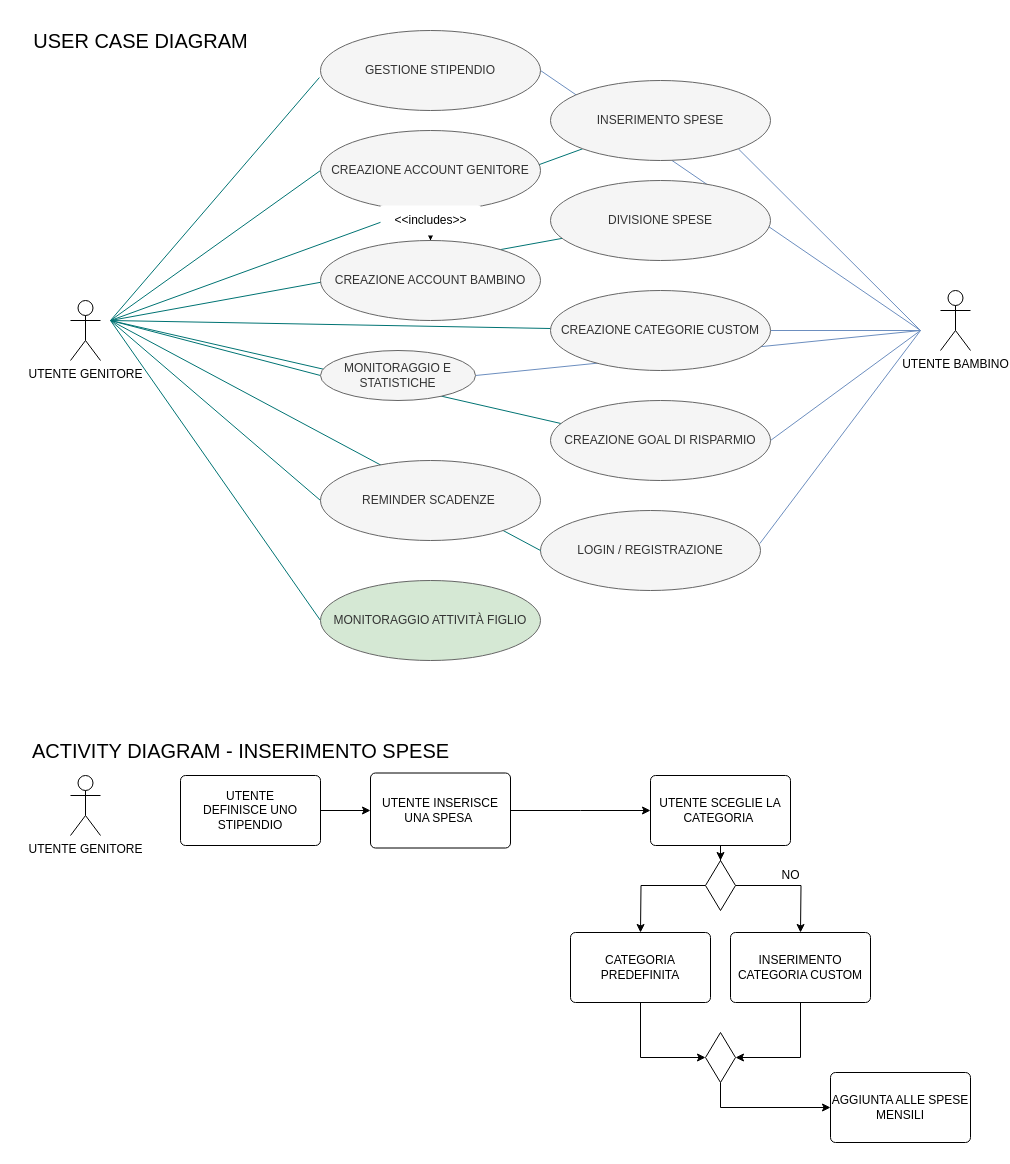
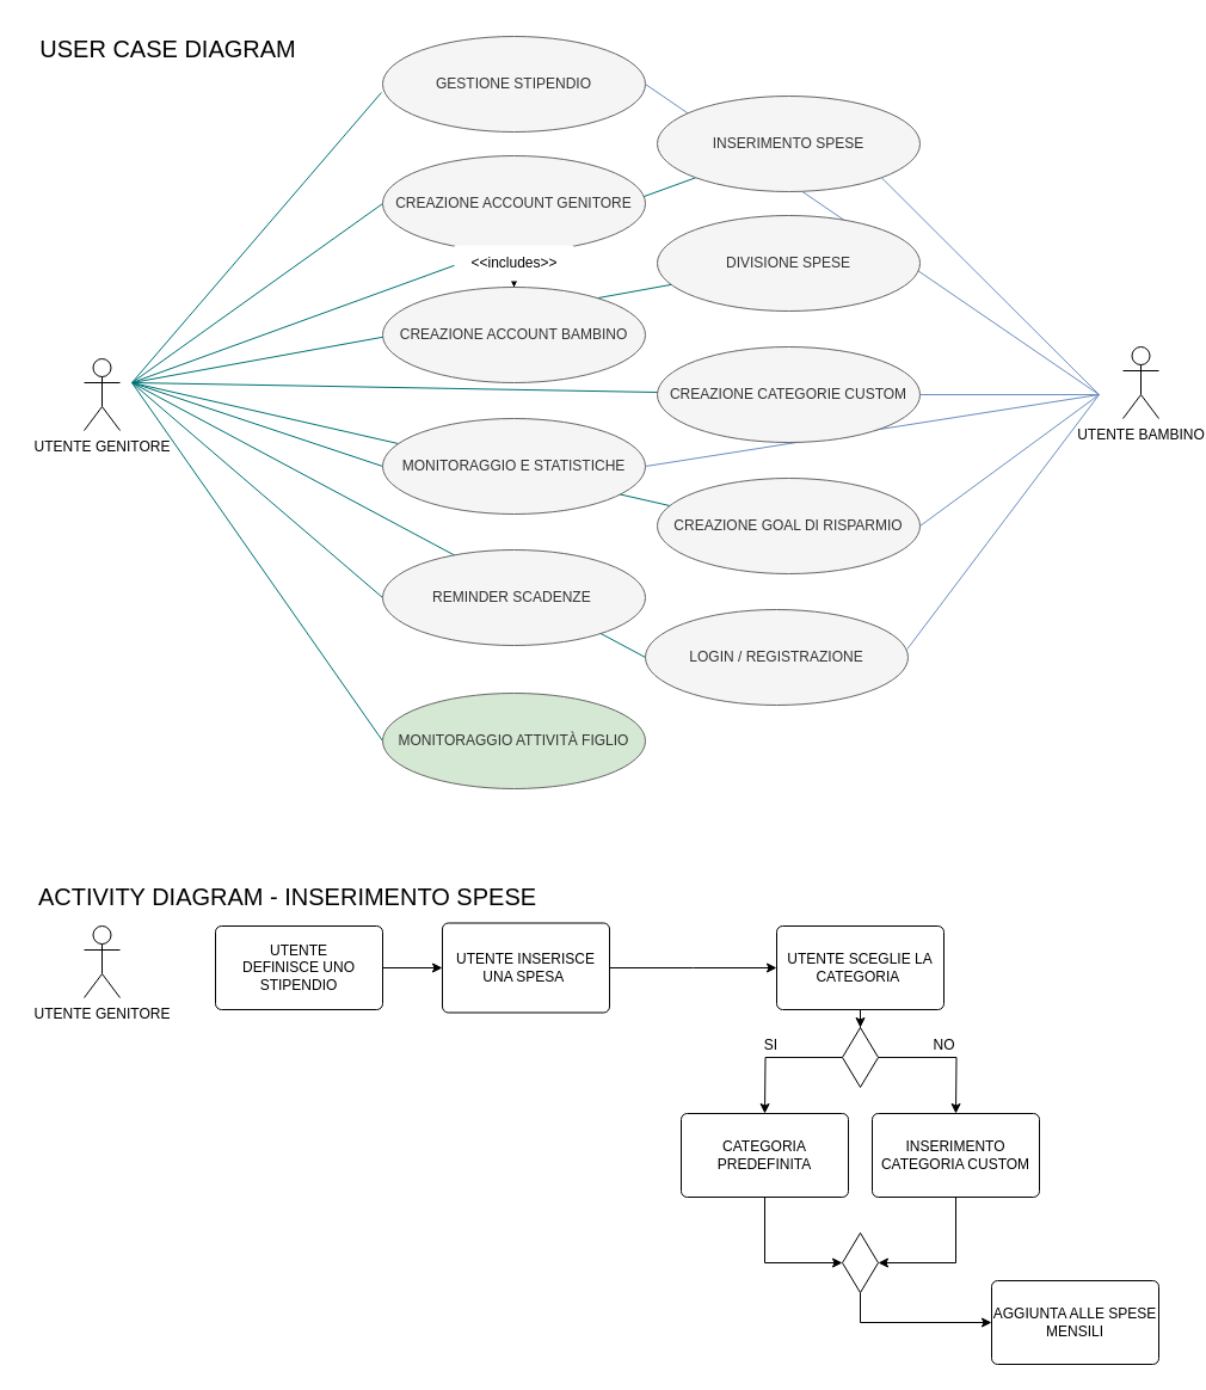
  <mxCell id="0" />
  <mxCell id="1" parent="0" />
  <mxCell id="2" value="UTENTE GENITORE" style="shape=umlActor;verticalLabelPosition=bottom;verticalAlign=top;html=1;outlineConnect=0;" parent="1" vertex="1"><mxGeometry x="70" y="300" width="30" height="60" as="geometry" /></mxCell>
  <mxCell id="3" value="UTENTE BAMBINO" style="shape=umlActor;verticalLabelPosition=bottom;verticalAlign=top;html=1;outlineConnect=0;" parent="1" vertex="1"><mxGeometry x="940" y="290" width="30" height="60" as="geometry" /></mxCell>
  <mxCell id="4" value="" style="endArrow=none;html=1;rounded=0;exitX=1;exitY=0.333;exitDx=0;exitDy=0;exitPerimeter=0;entryX=-0.005;entryY=0.588;entryDx=0;entryDy=0;entryPerimeter=0;fillColor=#d5e8d4;strokeColor=#007373;" parent="1" target="18" edge="1"><mxGeometry width="50" height="50" relative="1" as="geometry"><mxPoint x="110" y="320" as="sourcePoint" /><mxPoint x="550" y="240" as="targetPoint" /></mxGeometry></mxCell>
  <mxCell id="5" value="" style="endArrow=none;html=1;rounded=0;entryX=0;entryY=0.5;entryDx=0;entryDy=0;fillColor=#d5e8d4;strokeColor=#007373;" parent="1" target="21" edge="1"><mxGeometry width="50" height="50" relative="1" as="geometry"><mxPoint x="110" y="320" as="sourcePoint" /><mxPoint x="329" y="87" as="targetPoint" /></mxGeometry></mxCell>
  <mxCell id="6" value="" style="endArrow=none;html=1;rounded=0;entryX=0;entryY=0.5;entryDx=0;entryDy=0;fillColor=#d5e8d4;strokeColor=#007373;" parent="1" target="23" edge="1"><mxGeometry width="50" height="50" relative="1" as="geometry"><mxPoint x="110" y="320" as="sourcePoint" /><mxPoint x="310" y="390" as="targetPoint" /></mxGeometry></mxCell>
  <mxCell id="7" value="" style="endArrow=none;html=1;rounded=0;entryX=0;entryY=0.5;entryDx=0;entryDy=0;fillColor=#d5e8d4;strokeColor=#007373;" parent="1" target="36" edge="1"><mxGeometry width="50" height="50" relative="1" as="geometry"><mxPoint x="110" y="320" as="sourcePoint" /><mxPoint x="320" y="400" as="targetPoint" /></mxGeometry></mxCell>
  <mxCell id="8" value="" style="endArrow=none;html=1;rounded=0;entryX=0;entryY=0.5;entryDx=0;entryDy=0;fillColor=#d5e8d4;strokeColor=#007373;" parent="1" target="30" edge="1"><mxGeometry width="50" height="50" relative="1" as="geometry"><mxPoint x="110" y="320" as="sourcePoint" /><mxPoint x="330" y="510" as="targetPoint" /></mxGeometry></mxCell>
  <mxCell id="9" value="" style="endArrow=none;html=1;rounded=0;fillColor=#d5e8d4;strokeColor=#007373;" parent="1" target="19" edge="1"><mxGeometry width="50" height="50" relative="1" as="geometry"><mxPoint x="110" y="320" as="sourcePoint" /><mxPoint x="590" y="280" as="targetPoint" /></mxGeometry></mxCell>
  <mxCell id="10" value="" style="endArrow=none;html=1;rounded=0;exitX=1;exitY=0.333;exitDx=0;exitDy=0;exitPerimeter=0;fillColor=#d5e8d4;strokeColor=#007373;" parent="1" target="22" edge="1"><mxGeometry width="50" height="50" relative="1" as="geometry"><mxPoint x="110" y="320" as="sourcePoint" /><mxPoint x="592" y="158" as="targetPoint" /></mxGeometry></mxCell>
  <mxCell id="11" value="" style="endArrow=none;html=1;rounded=0;fillColor=#d5e8d4;strokeColor=#007373;" parent="1" target="24" edge="1"><mxGeometry width="50" height="50" relative="1" as="geometry"><mxPoint x="110" y="320" as="sourcePoint" /><mxPoint x="572" y="248" as="targetPoint" /></mxGeometry></mxCell>
  <mxCell id="12" value="" style="endArrow=none;html=1;rounded=0;entryX=0.048;entryY=0.288;entryDx=0;entryDy=0;fillColor=#d5e8d4;strokeColor=#007373;entryPerimeter=0;" parent="1" target="25" edge="1"><mxGeometry width="50" height="50" relative="1" as="geometry"><mxPoint x="110" y="320" as="sourcePoint" /><mxPoint x="560" y="338" as="targetPoint" /></mxGeometry></mxCell>
  <mxCell id="13" value="" style="endArrow=none;html=1;rounded=0;entryX=1;entryY=1;entryDx=0;entryDy=0;fillColor=#dae8fc;strokeColor=#6c8ebf;" parent="1" target="19" edge="1"><mxGeometry width="50" height="50" relative="1" as="geometry"><mxPoint x="920" y="330" as="sourcePoint" /><mxPoint x="580" y="270" as="targetPoint" /></mxGeometry></mxCell>
  <mxCell id="14" value="" style="endArrow=none;html=1;rounded=0;entryX=1;entryY=0.5;entryDx=0;entryDy=0;fillColor=#dae8fc;strokeColor=#6c8ebf;" parent="1" target="24" edge="1"><mxGeometry width="50" height="50" relative="1" as="geometry"><mxPoint x="920" y="330" as="sourcePoint" /><mxPoint x="748" y="158" as="targetPoint" /></mxGeometry></mxCell>
  <mxCell id="15" value="" style="endArrow=none;html=1;rounded=0;entryX=1;entryY=0.5;entryDx=0;entryDy=0;fillColor=#dae8fc;strokeColor=#6c8ebf;" parent="1" target="25" edge="1"><mxGeometry width="50" height="50" relative="1" as="geometry"><mxPoint x="920" y="330" as="sourcePoint" /><mxPoint x="780" y="340" as="targetPoint" /></mxGeometry></mxCell>
  <mxCell id="16" value="" style="endArrow=none;html=1;rounded=0;entryX=1;entryY=0.5;entryDx=0;entryDy=0;fillColor=#dae8fc;strokeColor=#6c8ebf;" parent="1" target="23" edge="1"><mxGeometry width="50" height="50" relative="1" as="geometry"><mxPoint x="920" y="330" as="sourcePoint" /><mxPoint x="550" y="270" as="targetPoint" /></mxGeometry></mxCell>
  <mxCell id="17" value="" style="endArrow=none;html=1;rounded=0;entryX=1;entryY=0.5;entryDx=0;entryDy=0;fillColor=#dae8fc;strokeColor=#6c8ebf;" parent="1" target="18" edge="1"><mxGeometry width="50" height="50" relative="1" as="geometry"><mxPoint x="920" y="330" as="sourcePoint" /><mxPoint x="550" y="280" as="targetPoint" /></mxGeometry></mxCell>
  <mxCell id="18" value="GESTIONE STIPENDIO" style="ellipse;whiteSpace=wrap;html=1;fillColor=#f5f5f5;fontColor=#333333;strokeColor=#666666;" parent="1" vertex="1"><mxGeometry x="320" y="30" width="220" height="80" as="geometry" /></mxCell>
  <mxCell id="19" value="INSERIMENTO SPESE&lt;span style=&quot;caret-color: rgba(0, 0, 0, 0); color: rgba(0, 0, 0, 0); font-family: monospace; font-size: 0px; text-align: start; white-space: nowrap;&quot;&gt;%3CmxGraphModel%3E%3Croot%3E%3CmxCell%20id%3D%220%22%2F%3E%3CmxCell%20id%3D%221%22%20parent%3D%220%22%2F%3E%3CmxCell%20id%3D%222%22%20value%3D%22GESTIONE%20STIPENDIO%22%20style%3D%22ellipse%3BwhiteSpace%3Dwrap%3Bhtml%3D1%3B%22%20vertex%3D%221%22%20parent%3D%221%22%3E%3CmxGeometry%20x%3D%22370%22%20y%3D%2220%22%20width%3D%22220%22%20height%3D%2280%22%20as%3D%22geometry%22%2F%3E%3C%2FmxCell%3E%3C%2Froot%3E%3C%2FmxGraphModel%3E&lt;/span&gt;" style="ellipse;whiteSpace=wrap;html=1;fillColor=#f5f5f5;fontColor=#333333;strokeColor=#666666;" parent="1" vertex="1"><mxGeometry x="550" y="80" width="220" height="80" as="geometry" /></mxCell>
  <mxCell id="20" style="edgeStyle=orthogonalEdgeStyle;rounded=0;orthogonalLoop=1;jettySize=auto;html=1;entryX=0.5;entryY=0;entryDx=0;entryDy=0;" parent="1" source="35" target="34" edge="1"><mxGeometry relative="1" as="geometry" /></mxCell>
  <mxCell id="21" value="CREAZIONE ACCOUNT GENITORE" style="ellipse;whiteSpace=wrap;html=1;fillColor=#f5f5f5;fontColor=#333333;strokeColor=#666666;" parent="1" vertex="1"><mxGeometry x="320" y="130" width="220" height="80" as="geometry" /></mxCell>
  <mxCell id="22" value="DIVISIONE SPESE" style="ellipse;whiteSpace=wrap;html=1;fillColor=#f5f5f5;fontColor=#333333;strokeColor=#666666;" parent="1" vertex="1"><mxGeometry x="550" y="180" width="220" height="80" as="geometry" /></mxCell>
- <mxCell id="23" value="MONITORAGGIO E STATISTICHE" style="ellipse;whiteSpace=wrap;html=1;fillColor=#f5f5f5;fontColor=#333333;strokeColor=#666666;" parent="1" vertex="1"><mxGeometry x="320" y="350" width="155" height="50" as="geometry" /></mxCell>
+ <mxCell id="23" value="MONITORAGGIO E STATISTICHE" style="ellipse;whiteSpace=wrap;html=1;fillColor=#f5f5f5;fontColor=#333333;strokeColor=#666666;" parent="1" vertex="1"><mxGeometry x="320" y="350" width="220" height="80" as="geometry" /></mxCell>
  <mxCell id="24" value="CREAZIONE CATEGORIE CUSTOM" style="ellipse;whiteSpace=wrap;html=1;fillColor=#f5f5f5;fontColor=#333333;strokeColor=#666666;" parent="1" vertex="1"><mxGeometry x="550" y="290" width="220" height="80" as="geometry" /></mxCell>
  <mxCell id="25" value="CREAZIONE GOAL DI RISPARMIO" style="ellipse;whiteSpace=wrap;html=1;fontStyle=0;fillColor=#f5f5f5;fontColor=#333333;strokeColor=#666666;" parent="1" vertex="1"><mxGeometry x="550" y="400" width="220" height="80" as="geometry" /></mxCell>
  <mxCell id="26" value="&lt;font style=&quot;font-size: 20px;&quot;&gt;USER CASE DIAGRAM&lt;/font&gt;" style="text;html=1;align=center;verticalAlign=middle;resizable=0;points=[];autosize=1;strokeColor=none;fillColor=none;" parent="1" vertex="1"><mxGeometry width="240" height="40" as="geometry" x="20" y="20" /></mxCell>
  <mxCell id="27" value="LOGIN / REGISTRAZIONE" style="ellipse;whiteSpace=wrap;html=1;fontStyle=0;fillColor=#f5f5f5;fontColor=#333333;strokeColor=#666666;" parent="1" vertex="1"><mxGeometry x="540" y="510" width="220" height="80" as="geometry" /></mxCell>
  <mxCell id="28" value="" style="endArrow=none;html=1;rounded=0;entryX=0.997;entryY=0.413;entryDx=0;entryDy=0;fillColor=#dae8fc;strokeColor=#6c8ebf;entryPerimeter=0;" parent="1" target="27" edge="1"><mxGeometry width="50" height="50" relative="1" as="geometry"><mxPoint x="920" y="330" as="sourcePoint" /><mxPoint x="780" y="450" as="targetPoint" /></mxGeometry></mxCell>
  <mxCell id="29" value="" style="endArrow=none;html=1;rounded=0;entryX=0;entryY=0.5;entryDx=0;entryDy=0;fillColor=#d5e8d4;strokeColor=#007373;" parent="1" target="27" edge="1"><mxGeometry width="50" height="50" relative="1" as="geometry"><mxPoint x="110" y="320" as="sourcePoint" /><mxPoint x="330" y="510" as="targetPoint" /></mxGeometry></mxCell>
  <mxCell id="30" value="MONITORAGGIO ATTIVITÀ FIGLIO" style="ellipse;whiteSpace=wrap;html=1;fontStyle=0;fillColor=#d5e8d4;fontColor=#333333;strokeColor=#666666;" parent="1" vertex="1"><mxGeometry x="320" y="580" width="220" height="80" as="geometry" /></mxCell>
  <mxCell id="31" value="&lt;font style=&quot;font-size: 20px;&quot;&gt;ACTIVITY DIAGRAM - INSERIMENTO SPESE&lt;/font&gt;" style="text;html=1;align=center;verticalAlign=middle;resizable=0;points=[];autosize=1;strokeColor=none;fillColor=none;" parent="1" vertex="1"><mxGeometry y="730" width="440" height="40" as="geometry" x="20" /></mxCell>
  <mxCell id="32" style="edgeStyle=orthogonalEdgeStyle;rounded=0;orthogonalLoop=1;jettySize=auto;html=1;" parent="1" source="33" target="39" edge="1"><mxGeometry relative="1" as="geometry" /></mxCell>
  <mxCell id="33" value="UTENTE&lt;div&gt;DEFINISCE UNO STIPENDIO&lt;/div&gt;" style="html=1;align=center;verticalAlign=middle;rounded=1;absoluteArcSize=1;arcSize=10;dashed=0;whiteSpace=wrap;" parent="1" vertex="1"><mxGeometry x="180" y="775" width="140" height="70" as="geometry" /></mxCell>
  <mxCell id="34" value="CREAZIONE ACCOUNT BAMBINO&lt;span style=&quot;caret-color: rgba(0, 0, 0, 0); color: rgba(0, 0, 0, 0); font-family: monospace; font-size: 0px; text-align: start; white-space: nowrap;&quot;&gt;%3CmxGraphModel%3E%3Croot%3E%3CmxCell%20id%3D%220%22%2F%3E%3CmxCell%20id%3D%221%22%20parent%3D%220%22%2F%3E%3CmxCell%20id%3D%222%22%20value%3D%22INSERIMENTO%20SPESE%26lt%3Bspan%20style%3D%26quot%3Bcaret-color%3A%20rgba(0%2C%200%2C%200%2C%200)%3B%20color%3A%20rgba(0%2C%200%2C%200%2C%200)%3B%20font-family%3A%20monospace%3B%20font-size%3A%200px%3B%20text-align%3A%20start%3B%20white-space%3A%20nowrap%3B%26quot%3B%26gt%3B%253CmxGraphModel%253E%253Croot%253E%253CmxCell%2520id%253D%25220%2522%252F%253E%253CmxCell%2520id%253D%25221%2522%2520parent%253D%25220%2522%252F%253E%253CmxCell%2520id%253D%25222%2522%2520value%253D%2522GESTIONE%2520STIPENDIO%2522%2520style%253D%2522ellipse%253BwhiteSpace%253Dwrap%253Bhtml%253D1%253B%2522%2520vertex%253D%25221%2522%2520parent%253D%25221%2522%253E%253CmxGeometry%2520x%253D%2522370%2522%2520y%253D%252220%2522%2520width%253D%2522220%2522%2520height%253D%252280%2522%2520as%253D%2522geometry%2522%252F%253E%253C%252FmxCell%253E%253C%252Froot%253E%253C%252FmxGraphModel%253E%26lt%3B%2Fspan%26gt%3B%22%20style%3D%22ellipse%3BwhiteSpace%3Dwrap%3Bhtml%3D1%3B%22%20vertex%3D%221%22%20parent%3D%221%22%3E%3CmxGeometry%20x%3D%22370%22%20y%3D%22130%22%20width%3D%22220%22%20height%3D%2280%22%20as%3D%22geometry%22%2F%3E%3C%2FmxCell%3E%3C%2Froot%3E%3C%2FmxGraphModel%3E&lt;/span&gt;" style="ellipse;whiteSpace=wrap;html=1;fillColor=#f5f5f5;fontColor=#333333;strokeColor=#666666;" parent="1" vertex="1"><mxGeometry x="320" y="240" width="220" height="80" as="geometry" /></mxCell>
  <mxCell id="35" value="&amp;lt;&amp;lt;includes&amp;gt;&amp;gt;" style="text;html=1;align=center;verticalAlign=middle;resizable=0;points=[];autosize=1;strokeColor=none;fillColor=default;" parent="1" vertex="1"><mxGeometry x="380" y="205" width="100" height="30" as="geometry" /></mxCell>
  <mxCell id="36" value="REMINDER SCADENZE&amp;nbsp;" style="ellipse;whiteSpace=wrap;html=1;fillColor=#f5f5f5;fontColor=#333333;strokeColor=#666666;" parent="1" vertex="1"><mxGeometry x="320" y="460" width="220" height="80" as="geometry" /></mxCell>
  <mxCell id="37" value="UTENTE GENITORE" style="shape=umlActor;verticalLabelPosition=bottom;verticalAlign=top;html=1;outlineConnect=0;" parent="1" vertex="1"><mxGeometry x="70" y="775" width="30" height="60" as="geometry" /></mxCell>
  <mxCell id="38" style="edgeStyle=orthogonalEdgeStyle;rounded=0;orthogonalLoop=1;jettySize=auto;html=1;" parent="1" source="39" edge="1"><mxGeometry relative="1" as="geometry"><mxPoint x="650" y="810" as="targetPoint" /></mxGeometry></mxCell>
  <mxCell id="39" value="UTENTE INSERISCE UNA SPESA&amp;nbsp;" style="html=1;align=center;verticalAlign=middle;rounded=1;absoluteArcSize=1;arcSize=10;dashed=0;whiteSpace=wrap;" parent="1" vertex="1"><mxGeometry x="370" y="772.5" width="140" height="75" as="geometry" /></mxCell>
  <mxCell id="40" style="edgeStyle=orthogonalEdgeStyle;rounded=0;orthogonalLoop=1;jettySize=auto;html=1;entryX=0;entryY=0.5;entryDx=0;entryDy=0;" parent="1" source="41" target="51" edge="1"><mxGeometry relative="1" as="geometry" /></mxCell>
  <mxCell id="41" value="CATEGORIA PREDEFINITA" style="html=1;align=center;verticalAlign=middle;rounded=1;absoluteArcSize=1;arcSize=10;dashed=0;whiteSpace=wrap;" parent="1" vertex="1"><mxGeometry x="570" y="932" width="140" height="70" as="geometry" /></mxCell>
  <mxCell id="42" style="edgeStyle=orthogonalEdgeStyle;rounded=0;orthogonalLoop=1;jettySize=auto;html=1;entryX=1;entryY=0.5;entryDx=0;entryDy=0;" parent="1" source="43" target="51" edge="1"><mxGeometry relative="1" as="geometry" /></mxCell>
  <mxCell id="43" value="INSERIMENTO CATEGORIA CUSTOM" style="html=1;align=center;verticalAlign=middle;rounded=1;absoluteArcSize=1;arcSize=10;dashed=0;whiteSpace=wrap;" parent="1" vertex="1"><mxGeometry x="730" y="932" width="140" height="70" as="geometry" /></mxCell>
+ <mxCell id="44" value="SI" style="text;html=1;align=center;verticalAlign=middle;resizable=0;points=[];autosize=1;strokeColor=none;fillColor=none;" parent="1" vertex="1"><mxGeometry x="630" y="860" width="30" height="30" as="geometry" /></mxCell>
  <mxCell id="45" value="NO" style="text;html=1;align=center;verticalAlign=middle;resizable=0;points=[];autosize=1;strokeColor=none;fillColor=none;" parent="1" vertex="1"><mxGeometry x="770" y="860" width="40" height="30" as="geometry" /></mxCell>
  <mxCell id="46" style="edgeStyle=orthogonalEdgeStyle;rounded=0;orthogonalLoop=1;jettySize=auto;html=1;" parent="1" source="53" edge="1"><mxGeometry relative="1" as="geometry"><mxPoint x="640" y="932" as="targetPoint" /></mxGeometry></mxCell>
  <mxCell id="47" style="edgeStyle=orthogonalEdgeStyle;rounded=0;orthogonalLoop=1;jettySize=auto;html=1;" parent="1" source="53" edge="1"><mxGeometry relative="1" as="geometry"><mxPoint x="800" y="932" as="targetPoint" /></mxGeometry></mxCell>
  <mxCell id="48" value="" style="edgeStyle=orthogonalEdgeStyle;rounded=0;orthogonalLoop=1;jettySize=auto;html=1;" parent="1" source="49" target="53" edge="1"><mxGeometry relative="1" as="geometry" /></mxCell>
  <mxCell id="49" value="UTENTE SCEGLIE LA CATEGORIA&amp;nbsp;" style="html=1;align=center;verticalAlign=middle;rounded=1;absoluteArcSize=1;arcSize=10;dashed=0;whiteSpace=wrap;" parent="1" vertex="1"><mxGeometry x="650" y="775" width="140" height="70" as="geometry" /></mxCell>
  <mxCell id="50" style="edgeStyle=orthogonalEdgeStyle;rounded=0;orthogonalLoop=1;jettySize=auto;html=1;entryX=0;entryY=0.5;entryDx=0;entryDy=0;" parent="1" source="51" target="52" edge="1"><mxGeometry relative="1" as="geometry"><Array as="points"><mxPoint x="720" y="1107" /></Array></mxGeometry></mxCell>
  <mxCell id="51" value="" style="rhombus;whiteSpace=wrap;html=1;" parent="1" vertex="1"><mxGeometry x="705" y="1032" width="30" height="50" as="geometry" /></mxCell>
  <mxCell id="52" value="AGGIUNTA ALLE SPESE MENSILI" style="html=1;align=center;verticalAlign=middle;rounded=1;absoluteArcSize=1;arcSize=10;dashed=0;whiteSpace=wrap;" parent="1" vertex="1"><mxGeometry x="830" y="1072" width="140" height="70" as="geometry" /></mxCell>
  <mxCell id="53" value="" style="rhombus;whiteSpace=wrap;html=1;" parent="1" vertex="1"><mxGeometry x="705" y="860" width="30" height="50" as="geometry" /></mxCell>
